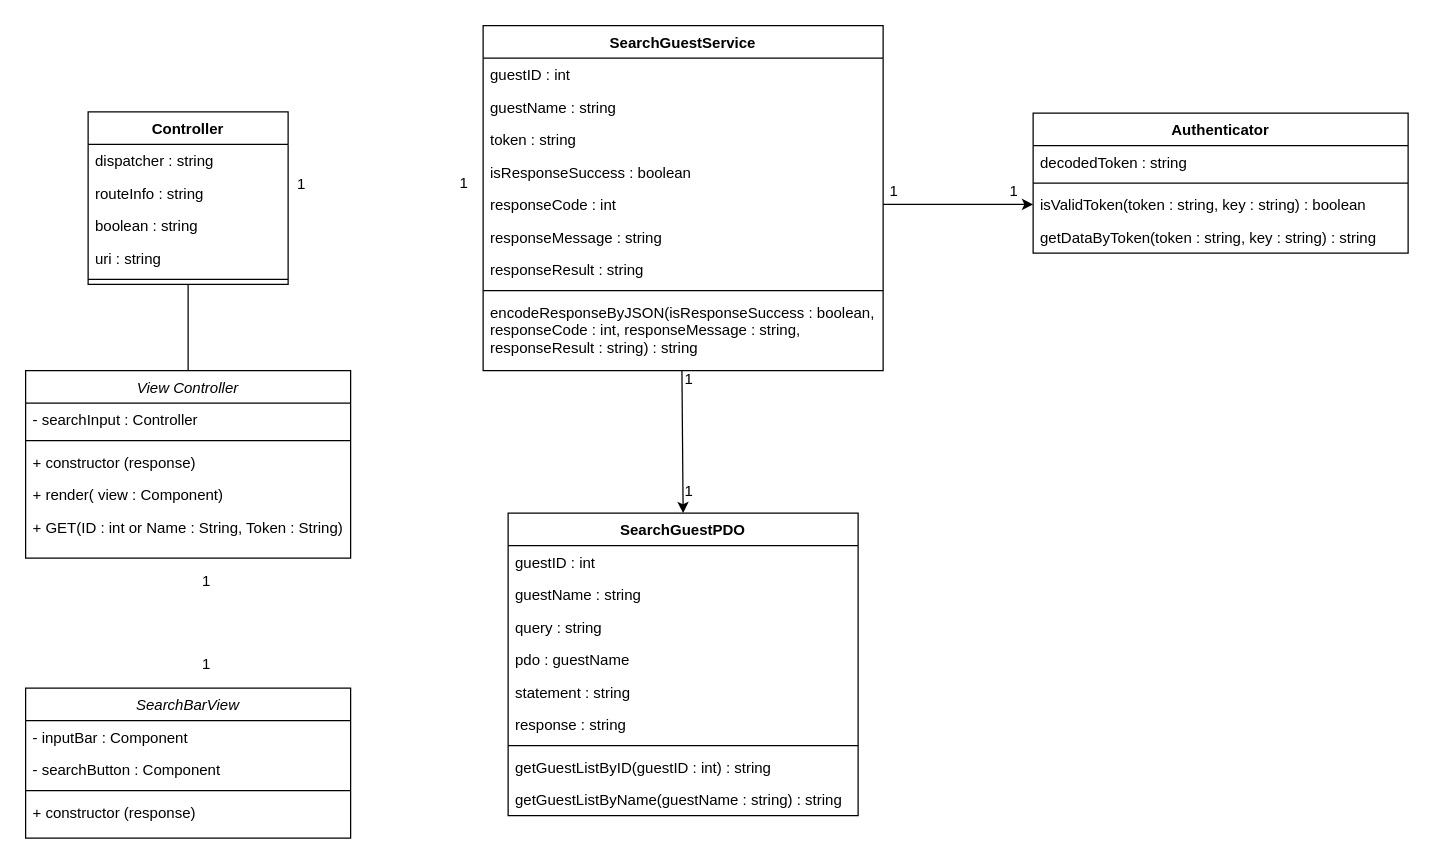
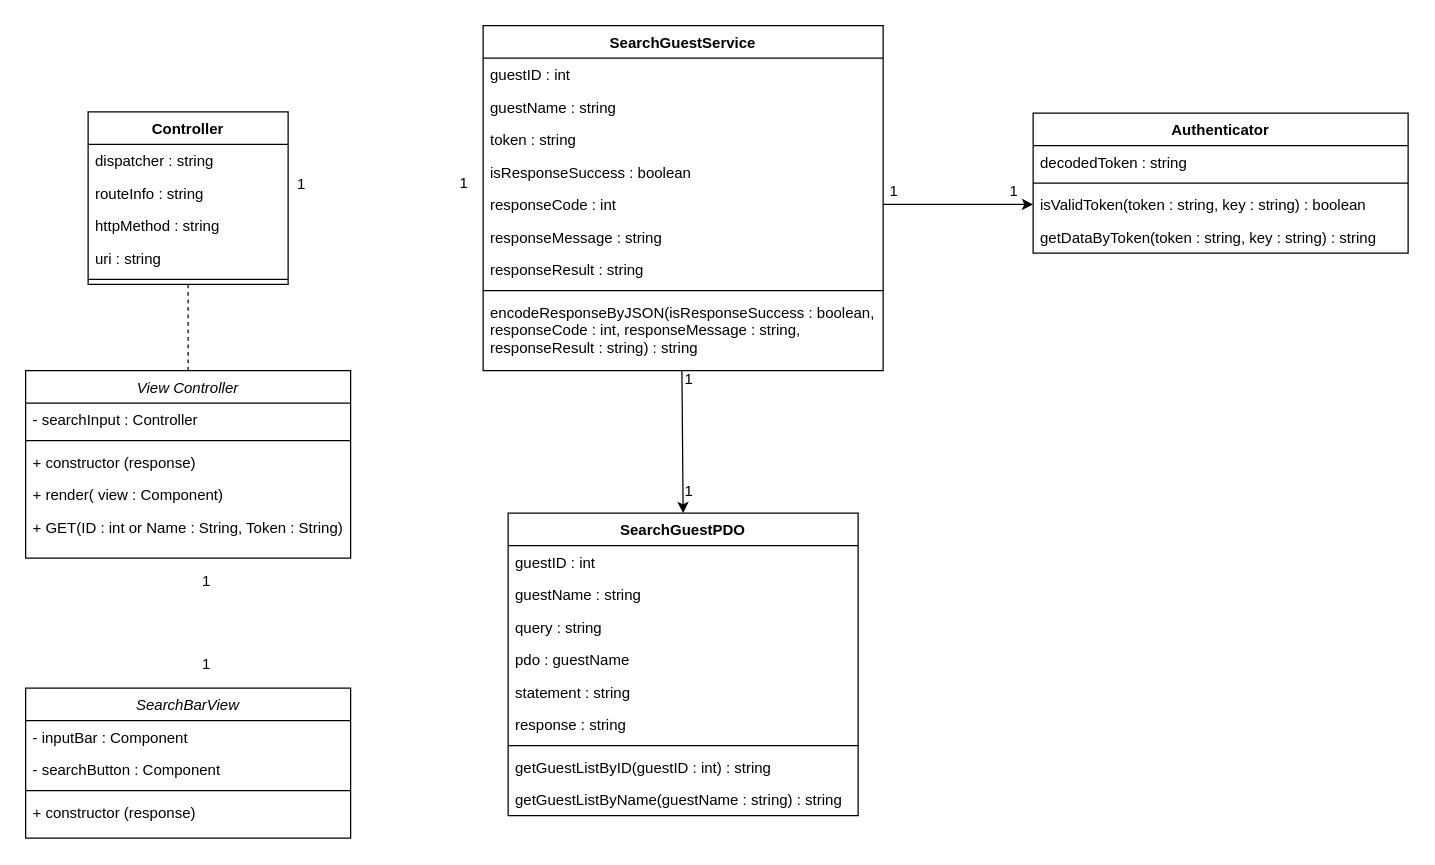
  <mxCell id="0" />
  <mxCell id="1" parent="0" />
  <mxCell id="2" value="SearchGuestService" style="swimlane;fontStyle=1;align=center;verticalAlign=top;childLayout=stackLayout;horizontal=1;startSize=26;horizontalStack=0;resizeParent=1;resizeParentMax=0;resizeLast=0;collapsible=1;marginBottom=0;" parent="1" vertex="1"><mxGeometry x="386" y="20" width="320" height="276" as="geometry" /></mxCell>
  <mxCell id="3" value="guestID : int" style="text;strokeColor=none;fillColor=none;align=left;verticalAlign=top;spacingLeft=4;spacingRight=4;overflow=hidden;rotatable=0;points=[[0,0.5],[1,0.5]];portConstraint=eastwest;" parent="2" vertex="1"><mxGeometry y="26" width="320" height="26" as="geometry" /></mxCell>
  <mxCell id="4" value="guestName : string" style="text;strokeColor=none;fillColor=none;align=left;verticalAlign=top;spacingLeft=4;spacingRight=4;overflow=hidden;rotatable=0;points=[[0,0.5],[1,0.5]];portConstraint=eastwest;" parent="2" vertex="1"><mxGeometry y="52" width="320" height="26" as="geometry" /></mxCell>
  <mxCell id="5" value="token : string" style="text;strokeColor=none;fillColor=none;align=left;verticalAlign=top;spacingLeft=4;spacingRight=4;overflow=hidden;rotatable=0;points=[[0,0.5],[1,0.5]];portConstraint=eastwest;" parent="2" vertex="1"><mxGeometry y="78" width="320" height="26" as="geometry" /></mxCell>
  <mxCell id="6" value="isResponseSuccess : boolean" style="text;strokeColor=none;fillColor=none;align=left;verticalAlign=top;spacingLeft=4;spacingRight=4;overflow=hidden;rotatable=0;points=[[0,0.5],[1,0.5]];portConstraint=eastwest;" parent="2" vertex="1"><mxGeometry y="104" width="320" height="26" as="geometry" /></mxCell>
  <mxCell id="7" value="responseCode : int" style="text;strokeColor=none;fillColor=none;align=left;verticalAlign=top;spacingLeft=4;spacingRight=4;overflow=hidden;rotatable=0;points=[[0,0.5],[1,0.5]];portConstraint=eastwest;" parent="2" vertex="1"><mxGeometry y="130" width="320" height="26" as="geometry" /></mxCell>
  <mxCell id="8" value="responseMessage : string" style="text;strokeColor=none;fillColor=none;align=left;verticalAlign=top;spacingLeft=4;spacingRight=4;overflow=hidden;rotatable=0;points=[[0,0.5],[1,0.5]];portConstraint=eastwest;" parent="2" vertex="1"><mxGeometry y="156" width="320" height="26" as="geometry" /></mxCell>
  <mxCell id="9" value="responseResult : string" style="text;strokeColor=none;fillColor=none;align=left;verticalAlign=top;spacingLeft=4;spacingRight=4;overflow=hidden;rotatable=0;points=[[0,0.5],[1,0.5]];portConstraint=eastwest;" parent="2" vertex="1"><mxGeometry y="182" width="320" height="26" as="geometry" /></mxCell>
  <mxCell id="10" value="" style="line;strokeWidth=1;fillColor=none;align=left;verticalAlign=middle;spacingTop=-1;spacingLeft=3;spacingRight=3;rotatable=0;labelPosition=right;points=[];portConstraint=eastwest;" parent="2" vertex="1"><mxGeometry y="208" width="320" height="8" as="geometry" /></mxCell>
  <mxCell id="11" value="encodeResponseByJSON(isResponseSuccess : boolean,&#10;responseCode : int, responseMessage : string,&#10;responseResult : string) : string" style="text;strokeColor=none;fillColor=none;align=left;verticalAlign=top;spacingLeft=4;spacingRight=4;overflow=hidden;rotatable=0;points=[[0,0.5],[1,0.5]];portConstraint=eastwest;" parent="2" vertex="1"><mxGeometry y="216" width="320" height="60" as="geometry" /></mxCell>
  <mxCell id="12" value="SearchGuestPDO" style="swimlane;fontStyle=1;align=center;verticalAlign=top;childLayout=stackLayout;horizontal=1;startSize=26;horizontalStack=0;resizeParent=1;resizeParentMax=0;resizeLast=0;collapsible=1;marginBottom=0;" parent="1" vertex="1"><mxGeometry x="406" y="410" width="280" height="242" as="geometry" /></mxCell>
  <mxCell id="13" value="guestID : int" style="text;strokeColor=none;fillColor=none;align=left;verticalAlign=top;spacingLeft=4;spacingRight=4;overflow=hidden;rotatable=0;points=[[0,0.5],[1,0.5]];portConstraint=eastwest;" parent="12" vertex="1"><mxGeometry y="26" width="280" height="26" as="geometry" /></mxCell>
  <mxCell id="14" value="guestName : string" style="text;strokeColor=none;fillColor=none;align=left;verticalAlign=top;spacingLeft=4;spacingRight=4;overflow=hidden;rotatable=0;points=[[0,0.5],[1,0.5]];portConstraint=eastwest;" parent="12" vertex="1"><mxGeometry y="52" width="280" height="26" as="geometry" /></mxCell>
  <mxCell id="15" value="query : string" style="text;strokeColor=none;fillColor=none;align=left;verticalAlign=top;spacingLeft=4;spacingRight=4;overflow=hidden;rotatable=0;points=[[0,0.5],[1,0.5]];portConstraint=eastwest;" parent="12" vertex="1"><mxGeometry y="78" width="280" height="26" as="geometry" /></mxCell>
  <mxCell id="16" value="pdo : guestName" style="text;strokeColor=none;fillColor=none;align=left;verticalAlign=top;spacingLeft=4;spacingRight=4;overflow=hidden;rotatable=0;points=[[0,0.5],[1,0.5]];portConstraint=eastwest;" parent="12" vertex="1"><mxGeometry y="104" width="280" height="26" as="geometry" /></mxCell>
  <mxCell id="17" value="statement : string" style="text;strokeColor=none;fillColor=none;align=left;verticalAlign=top;spacingLeft=4;spacingRight=4;overflow=hidden;rotatable=0;points=[[0,0.5],[1,0.5]];portConstraint=eastwest;" parent="12" vertex="1"><mxGeometry y="130" width="280" height="26" as="geometry" /></mxCell>
  <mxCell id="18" value="response : string" style="text;strokeColor=none;fillColor=none;align=left;verticalAlign=top;spacingLeft=4;spacingRight=4;overflow=hidden;rotatable=0;points=[[0,0.5],[1,0.5]];portConstraint=eastwest;" parent="12" vertex="1"><mxGeometry y="156" width="280" height="26" as="geometry" /></mxCell>
  <mxCell id="19" value="" style="line;strokeWidth=1;fillColor=none;align=left;verticalAlign=middle;spacingTop=-1;spacingLeft=3;spacingRight=3;rotatable=0;labelPosition=right;points=[];portConstraint=eastwest;" parent="12" vertex="1"><mxGeometry y="182" width="280" height="8" as="geometry" /></mxCell>
  <mxCell id="20" value="getGuestListByID(guestID : int) : string" style="text;strokeColor=none;fillColor=none;align=left;verticalAlign=top;spacingLeft=4;spacingRight=4;overflow=hidden;rotatable=0;points=[[0,0.5],[1,0.5]];portConstraint=eastwest;" parent="12" vertex="1"><mxGeometry y="190" width="280" height="26" as="geometry" /></mxCell>
  <mxCell id="21" value="getGuestListByName(guestName : string) : string" style="text;strokeColor=none;fillColor=none;align=left;verticalAlign=top;spacingLeft=4;spacingRight=4;overflow=hidden;rotatable=0;points=[[0,0.5],[1,0.5]];portConstraint=eastwest;" parent="12" vertex="1"><mxGeometry y="216" width="280" height="26" as="geometry" /></mxCell>
  <mxCell id="22" value="" style="endArrow=classic;html=1;exitX=1;exitY=0.5;exitDx=0;exitDy=0;entryX=0;entryY=0.5;entryDx=0;entryDy=0;" parent="1" source="7" target="27" edge="1"><mxGeometry width="50" height="50" relative="1" as="geometry"><mxPoint x="766" y="80" as="sourcePoint" /><mxPoint x="886" y="80" as="targetPoint" /></mxGeometry></mxCell>
  <mxCell id="23" value="1" style="text;html=1;strokeColor=none;fillColor=none;align=center;verticalAlign=middle;whiteSpace=wrap;rounded=0;" parent="1" vertex="1"><mxGeometry x="710" y="136" width="10" height="34" as="geometry" /></mxCell>
  <mxCell id="24" value="Authenticator" style="swimlane;fontStyle=1;align=center;verticalAlign=top;childLayout=stackLayout;horizontal=1;startSize=26;horizontalStack=0;resizeParent=1;resizeParentMax=0;resizeLast=0;collapsible=1;marginBottom=0;" parent="1" vertex="1"><mxGeometry x="826" y="90" width="300" height="112" as="geometry" /></mxCell>
  <mxCell id="25" value="decodedToken : string" style="text;strokeColor=none;fillColor=none;align=left;verticalAlign=top;spacingLeft=4;spacingRight=4;overflow=hidden;rotatable=0;points=[[0,0.5],[1,0.5]];portConstraint=eastwest;" parent="24" vertex="1"><mxGeometry y="26" width="300" height="26" as="geometry" /></mxCell>
  <mxCell id="26" value="" style="line;strokeWidth=1;fillColor=none;align=left;verticalAlign=middle;spacingTop=-1;spacingLeft=3;spacingRight=3;rotatable=0;labelPosition=right;points=[];portConstraint=eastwest;" parent="24" vertex="1"><mxGeometry y="52" width="300" height="8" as="geometry" /></mxCell>
  <mxCell id="27" value="isValidToken(token : string, key : string) : boolean" style="text;strokeColor=none;fillColor=none;align=left;verticalAlign=top;spacingLeft=4;spacingRight=4;overflow=hidden;rotatable=0;points=[[0,0.5],[1,0.5]];portConstraint=eastwest;" parent="24" vertex="1"><mxGeometry y="60" width="300" height="26" as="geometry" /></mxCell>
  <mxCell id="28" value="getDataByToken(token : string, key : string) : string" style="text;strokeColor=none;fillColor=none;align=left;verticalAlign=top;spacingLeft=4;spacingRight=4;overflow=hidden;rotatable=0;points=[[0,0.5],[1,0.5]];portConstraint=eastwest;" parent="24" vertex="1"><mxGeometry y="86" width="300" height="26" as="geometry" /></mxCell>
  <mxCell id="29" value="1" style="text;html=1;strokeColor=none;fillColor=none;align=center;verticalAlign=middle;whiteSpace=wrap;rounded=0;" parent="1" vertex="1"><mxGeometry x="806" y="143" width="10" height="20" as="geometry" /></mxCell>
  <mxCell id="30" value="" style="endArrow=classic;html=1;entryX=0.5;entryY=0;entryDx=0;entryDy=0;exitX=0.497;exitY=1;exitDx=0;exitDy=0;exitPerimeter=0;" parent="1" source="11" target="12" edge="1"><mxGeometry width="50" height="50" relative="1" as="geometry"><mxPoint x="545.5" y="296" as="sourcePoint" /><mxPoint x="545.5" y="346" as="targetPoint" /></mxGeometry></mxCell>
  <mxCell id="31" value="1" style="text;html=1;strokeColor=none;fillColor=none;align=center;verticalAlign=middle;whiteSpace=wrap;rounded=0;" parent="1" vertex="1"><mxGeometry x="546" y="376" width="10" height="34" as="geometry" /></mxCell>
  <mxCell id="32" value="1" style="text;html=1;strokeColor=none;fillColor=none;align=center;verticalAlign=middle;whiteSpace=wrap;rounded=0;" parent="1" vertex="1"><mxGeometry x="546" y="286" width="10" height="34" as="geometry" /></mxCell>
  <mxCell id="33" value="Controller" style="swimlane;fontStyle=1;align=center;verticalAlign=top;childLayout=stackLayout;horizontal=1;startSize=26;horizontalStack=0;resizeParent=1;resizeParentMax=0;resizeLast=0;collapsible=1;marginBottom=0;" parent="1" vertex="1"><mxGeometry x="70" y="89" width="160" height="138" as="geometry" /></mxCell>
  <mxCell id="34" value="dispatcher : string" style="text;strokeColor=none;fillColor=none;align=left;verticalAlign=top;spacingLeft=4;spacingRight=4;overflow=hidden;rotatable=0;points=[[0,0.5],[1,0.5]];portConstraint=eastwest;" parent="33" vertex="1"><mxGeometry y="26" width="160" height="26" as="geometry" /></mxCell>
  <mxCell id="35" value="routeInfo : string" style="text;strokeColor=none;fillColor=none;align=left;verticalAlign=top;spacingLeft=4;spacingRight=4;overflow=hidden;rotatable=0;points=[[0,0.5],[1,0.5]];portConstraint=eastwest;" parent="33" vertex="1"><mxGeometry y="52" width="160" height="26" as="geometry" /></mxCell>
- <mxCell id="36" value="boolean : string" style="text;strokeColor=none;fillColor=none;align=left;verticalAlign=top;spacingLeft=4;spacingRight=4;overflow=hidden;rotatable=0;points=[[0,0.5],[1,0.5]];portConstraint=eastwest;" parent="33" vertex="1"><mxGeometry y="78" width="160" height="26" as="geometry" /></mxCell>
+ <mxCell id="36" value="httpMethod : string" style="text;strokeColor=none;fillColor=none;align=left;verticalAlign=top;spacingLeft=4;spacingRight=4;overflow=hidden;rotatable=0;points=[[0,0.5],[1,0.5]];portConstraint=eastwest;" parent="33" vertex="1"><mxGeometry y="78" width="160" height="26" as="geometry" /></mxCell>
  <mxCell id="37" value="uri : string" style="text;strokeColor=none;fillColor=none;align=left;verticalAlign=top;spacingLeft=4;spacingRight=4;overflow=hidden;rotatable=0;points=[[0,0.5],[1,0.5]];portConstraint=eastwest;" parent="33" vertex="1"><mxGeometry y="104" width="160" height="26" as="geometry" /></mxCell>
  <mxCell id="38" value="" style="line;strokeWidth=1;fillColor=none;align=left;verticalAlign=middle;spacingTop=-1;spacingLeft=3;spacingRight=3;rotatable=0;labelPosition=right;points=[];portConstraint=eastwest;" parent="33" vertex="1"><mxGeometry y="130" width="160" height="8" as="geometry" /></mxCell>
  <mxCell id="39" value="1" style="text;html=1;strokeColor=none;fillColor=none;align=center;verticalAlign=middle;whiteSpace=wrap;rounded=0;" parent="1" vertex="1"><mxGeometry x="236" y="130" width="10" height="34" as="geometry" /></mxCell>
  <mxCell id="40" value="1" style="text;html=1;strokeColor=none;fillColor=none;align=center;verticalAlign=middle;whiteSpace=wrap;rounded=0;" parent="1" vertex="1"><mxGeometry x="366" y="129" width="10" height="34" as="geometry" /></mxCell>
- <mxCell id="41" style="edgeStyle=orthogonalEdgeStyle;rounded=0;orthogonalLoop=1;jettySize=auto;html=1;exitX=0.5;exitY=0;exitDx=0;exitDy=0;entryX=0.5;entryY=1;entryDx=0;entryDy=0;endArrow=none;endFill=0;" edge="1" parent="1" source="42" target="33"><mxGeometry relative="1" as="geometry" /></mxCell>
+ <mxCell id="41" style="edgeStyle=orthogonalEdgeStyle;rounded=0;orthogonalLoop=1;jettySize=auto;html=1;exitX=0.5;exitY=0;exitDx=0;exitDy=0;entryX=0.5;entryY=1;entryDx=0;entryDy=0;endArrow=none;endFill=0;dashed=1;" edge="1" parent="1" source="42" target="33"><mxGeometry relative="1" as="geometry" /></mxCell>
  <mxCell id="42" value="View Controller" style="swimlane;fontStyle=2;align=center;verticalAlign=top;childLayout=stackLayout;horizontal=1;startSize=26;horizontalStack=0;resizeParent=1;resizeLast=0;collapsible=1;marginBottom=0;rounded=0;shadow=0;strokeWidth=1;" vertex="1" parent="1"><mxGeometry x="20" y="296" width="260" height="150" as="geometry"><mxRectangle x="230" y="140" width="160" height="26" as="alternateBounds" /></mxGeometry></mxCell>
  <mxCell id="43" value="- searchInput : Controller" style="text;align=left;verticalAlign=top;spacingLeft=4;spacingRight=4;overflow=hidden;rotatable=0;points=[[0,0.5],[1,0.5]];portConstraint=eastwest;rounded=0;shadow=0;html=0;" vertex="1" parent="42"><mxGeometry y="26" width="260" height="26" as="geometry" /></mxCell>
  <mxCell id="44" value="" style="line;html=1;strokeWidth=1;align=left;verticalAlign=middle;spacingTop=-1;spacingLeft=3;spacingRight=3;rotatable=0;labelPosition=right;points=[];portConstraint=eastwest;" vertex="1" parent="42"><mxGeometry y="52" width="260" height="8" as="geometry" /></mxCell>
  <mxCell id="45" value="+ constructor (response)" style="text;align=left;verticalAlign=top;spacingLeft=4;spacingRight=4;overflow=hidden;rotatable=0;points=[[0,0.5],[1,0.5]];portConstraint=eastwest;rounded=0;shadow=0;html=0;" vertex="1" parent="42"><mxGeometry y="60" width="260" height="26" as="geometry" /></mxCell>
  <mxCell id="46" value="+ render( view : Component)" style="text;align=left;verticalAlign=top;spacingLeft=4;spacingRight=4;overflow=hidden;rotatable=0;points=[[0,0.5],[1,0.5]];portConstraint=eastwest;rounded=0;shadow=0;html=0;" vertex="1" parent="42"><mxGeometry y="86" width="260" height="26" as="geometry" /></mxCell>
  <mxCell id="47" value="+ GET(ID : int or Name : String, Token : String)" style="text;align=left;verticalAlign=top;spacingLeft=4;spacingRight=4;overflow=hidden;rotatable=0;points=[[0,0.5],[1,0.5]];portConstraint=eastwest;rounded=0;shadow=0;html=0;" vertex="1" parent="42"><mxGeometry y="112" width="260" height="26" as="geometry" /></mxCell>
  <mxCell id="48" value="SearchBarView" style="swimlane;fontStyle=2;align=center;verticalAlign=top;childLayout=stackLayout;horizontal=1;startSize=26;horizontalStack=0;resizeParent=1;resizeLast=0;collapsible=1;marginBottom=0;rounded=0;shadow=0;strokeWidth=1;" vertex="1" parent="1"><mxGeometry x="20" y="550" width="260" height="120" as="geometry"><mxRectangle x="230" y="140" width="160" height="26" as="alternateBounds" /></mxGeometry></mxCell>
  <mxCell id="49" value="- inputBar : Component" style="text;align=left;verticalAlign=top;spacingLeft=4;spacingRight=4;overflow=hidden;rotatable=0;points=[[0,0.5],[1,0.5]];portConstraint=eastwest;rounded=0;shadow=0;html=0;" vertex="1" parent="48"><mxGeometry y="26" width="260" height="26" as="geometry" /></mxCell>
  <mxCell id="50" value="- searchButton : Component" style="text;align=left;verticalAlign=top;spacingLeft=4;spacingRight=4;overflow=hidden;rotatable=0;points=[[0,0.5],[1,0.5]];portConstraint=eastwest;rounded=0;shadow=0;html=0;" vertex="1" parent="48"><mxGeometry y="52" width="260" height="26" as="geometry" /></mxCell>
  <mxCell id="51" value="" style="line;html=1;strokeWidth=1;align=left;verticalAlign=middle;spacingTop=-1;spacingLeft=3;spacingRight=3;rotatable=0;labelPosition=right;points=[];portConstraint=eastwest;" vertex="1" parent="48"><mxGeometry y="78" width="260" height="8" as="geometry" /></mxCell>
  <mxCell id="52" value="+ constructor (response)" style="text;align=left;verticalAlign=top;spacingLeft=4;spacingRight=4;overflow=hidden;rotatable=0;points=[[0,0.5],[1,0.5]];portConstraint=eastwest;rounded=0;shadow=0;html=0;" vertex="1" parent="48"><mxGeometry y="86" width="260" height="26" as="geometry" /></mxCell>
  <mxCell id="53" value="1" style="text;html=1;strokeColor=none;fillColor=none;align=center;verticalAlign=middle;whiteSpace=wrap;rounded=0;" vertex="1" parent="1"><mxGeometry x="160" y="448" width="10" height="34" as="geometry" /></mxCell>
  <mxCell id="54" value="1" style="text;html=1;strokeColor=none;fillColor=none;align=center;verticalAlign=middle;whiteSpace=wrap;rounded=0;" vertex="1" parent="1"><mxGeometry x="160" y="514" width="10" height="34" as="geometry" /></mxCell>
